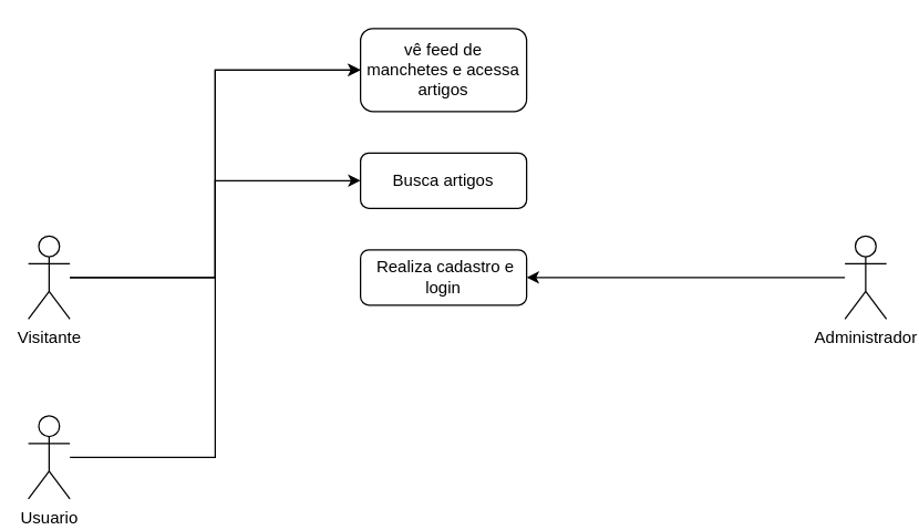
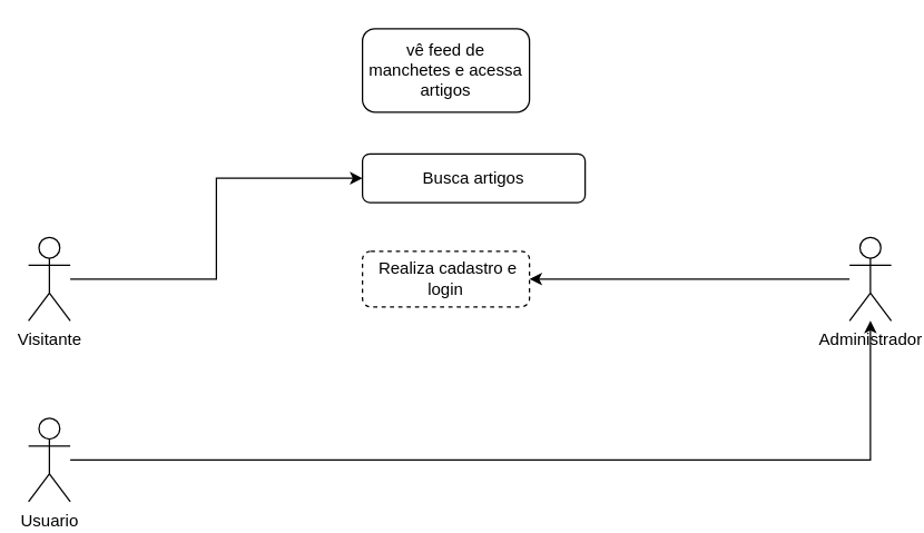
  <mxCell id="0" />
  <mxCell id="1" parent="0" />
  <mxCell id="2" style="edgeStyle=orthogonalEdgeStyle;rounded=0;orthogonalLoop=1;jettySize=auto;html=1;entryX=0;entryY=0.5;entryDx=0;entryDy=0;" parent="1" source="4" target="8" edge="1"><mxGeometry relative="1" as="geometry" /></mxCell>
- <mxCell id="3" style="edgeStyle=orthogonalEdgeStyle;rounded=0;orthogonalLoop=1;jettySize=auto;html=1;entryX=0;entryY=0.5;entryDx=0;entryDy=0;" parent="1" source="4" target="7" edge="1"><mxGeometry relative="1" as="geometry" /></mxCell>
  <mxCell id="4" value="Visitante&lt;br&gt;" style="shape=umlActor;verticalLabelPosition=bottom;verticalAlign=top;html=1;outlineConnect=0;" parent="1" vertex="1"><mxGeometry x="20" y="170" width="30" height="60" as="geometry" /></mxCell>
  <mxCell id="5" style="edgeStyle=orthogonalEdgeStyle;rounded=0;orthogonalLoop=1;jettySize=auto;html=1;entryX=1;entryY=0.5;entryDx=0;entryDy=0;" parent="1" source="6" target="9" edge="1"><mxGeometry relative="1" as="geometry" /></mxCell>
  <mxCell id="6" value="Administrador" style="shape=umlActor;verticalLabelPosition=bottom;verticalAlign=top;html=1;outlineConnect=0;" parent="1" vertex="1"><mxGeometry x="610" y="170" width="30" height="60" as="geometry" /></mxCell>
  <mxCell id="7" value="vê feed de manchetes e acessa artigos" style="rounded=1;whiteSpace=wrap;html=1;" parent="1" vertex="1"><mxGeometry x="260" y="20" width="120" height="60" as="geometry" /></mxCell>
- <mxCell id="8" value="Busca artigos" style="rounded=1;whiteSpace=wrap;html=1;" parent="1" vertex="1"><mxGeometry x="260" y="110" width="120" height="40" as="geometry" /></mxCell>
- <mxCell id="9" value="&amp;nbsp;Realiza cadastro e login" style="rounded=1;whiteSpace=wrap;html=1;" parent="1" vertex="1"><mxGeometry x="260" y="180" width="120" height="40" as="geometry" /></mxCell>
- <mxCell id="10" style="edgeStyle=orthogonalEdgeStyle;rounded=0;orthogonalLoop=1;jettySize=auto;html=1;entryX=0;entryY=0.5;entryDx=0;entryDy=0;" parent="1" source="11" target="7" edge="1"><mxGeometry relative="1" as="geometry" /></mxCell>
+ <mxCell id="8" value="Busca artigos" style="rounded=1;whiteSpace=wrap;html=1;" parent="1" vertex="1"><mxGeometry x="260" y="110" width="160" height="35" as="geometry" /></mxCell>
+ <mxCell id="9" value="&amp;nbsp;Realiza cadastro e login" style="rounded=1;whiteSpace=wrap;html=1;dashed=1;" parent="1" vertex="1"><mxGeometry x="260" y="180" width="120" height="40" as="geometry" /></mxCell>
+ <mxCell id="10" style="edgeStyle=orthogonalEdgeStyle;rounded=0;orthogonalLoop=1;jettySize=auto;html=1;" parent="1" source="11" target="6" edge="1"><mxGeometry relative="1" as="geometry" /></mxCell>
  <mxCell id="11" value="Usuario&lt;br&gt;" style="shape=umlActor;verticalLabelPosition=bottom;verticalAlign=top;html=1;outlineConnect=0;" parent="1" vertex="1"><mxGeometry x="20" y="300" width="30" height="60" as="geometry" /></mxCell>
